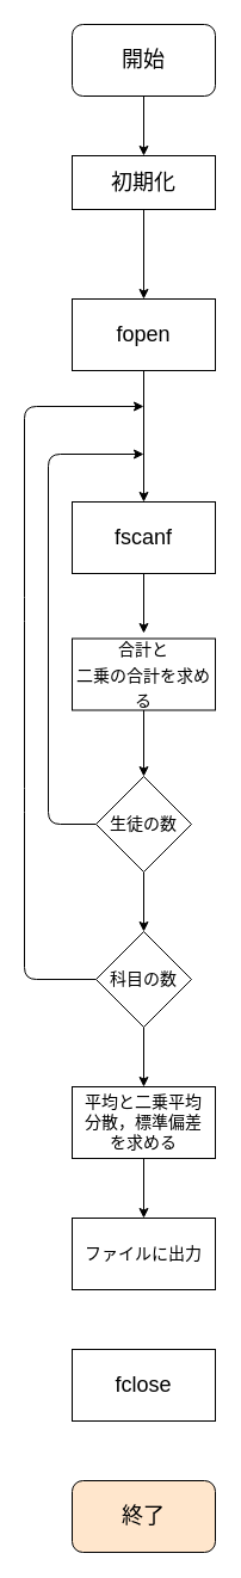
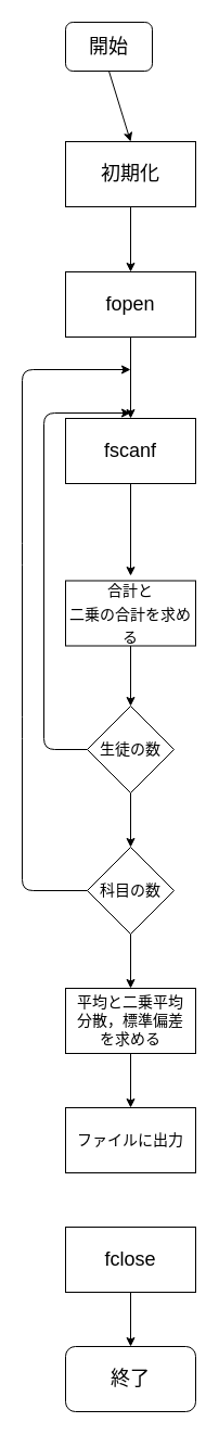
  <mxCell id="0" />
  <mxCell id="1" parent="0" />
  <mxCell id="2" style="edgeStyle=none;html=1;exitX=0.5;exitY=1;exitDx=0;exitDy=0;entryX=0.5;entryY=0;entryDx=0;entryDy=0;fontSize=14;" parent="1" source="3" target="5" edge="1"><mxGeometry relative="1" as="geometry" /></mxCell>
- <mxCell id="3" value="&lt;font style=&quot;font-size: 18px;&quot;&gt;開始&lt;/font&gt;" style="rounded=1;whiteSpace=wrap;html=1;" parent="1" vertex="1"><mxGeometry x="60" y="20" width="120" height="60" as="geometry" /></mxCell>
+ <mxCell id="3" value="&lt;font style=&quot;font-size: 18px;&quot;&gt;開始&lt;/font&gt;" style="rounded=1;whiteSpace=wrap;html=1;" parent="1" vertex="1"><mxGeometry x="60" y="20" width="80" height="45" as="geometry" /></mxCell>
  <mxCell id="4" style="edgeStyle=none;html=1;exitX=0.5;exitY=1;exitDx=0;exitDy=0;entryX=0.5;entryY=0;entryDx=0;entryDy=0;fontSize=14;" parent="1" source="5" target="7" edge="1"><mxGeometry relative="1" as="geometry" /></mxCell>
- <mxCell id="5" value="初期化" style="rounded=0;whiteSpace=wrap;html=1;fontSize=18;" parent="1" vertex="1"><mxGeometry x="60" y="130" width="120" height="45" as="geometry" /></mxCell>
+ <mxCell id="5" value="初期化" style="rounded=0;whiteSpace=wrap;html=1;fontSize=18;" parent="1" vertex="1"><mxGeometry x="60" y="130" width="120" height="60" as="geometry" /></mxCell>
  <mxCell id="6" style="edgeStyle=none;html=1;exitX=0.5;exitY=1;exitDx=0;exitDy=0;entryX=0.5;entryY=0;entryDx=0;entryDy=0;fontSize=14;" parent="1" source="7" target="9" edge="1"><mxGeometry relative="1" as="geometry" /></mxCell>
  <mxCell id="7" value="fopen" style="rounded=0;whiteSpace=wrap;html=1;fontSize=18;" parent="1" vertex="1"><mxGeometry x="60" y="250" width="120" height="60" as="geometry" /></mxCell>
  <mxCell id="8" style="edgeStyle=none;html=1;exitX=0.5;exitY=1;exitDx=0;exitDy=0;" parent="1" source="9" edge="1"><mxGeometry relative="1" as="geometry"><mxPoint x="120" y="530" as="targetPoint" /></mxGeometry></mxCell>
- <mxCell id="9" value="fscanf" style="rounded=0;whiteSpace=wrap;html=1;fontSize=18;" parent="1" vertex="1"><mxGeometry x="60" y="420" width="120" height="60" as="geometry" /></mxCell>
+ <mxCell id="9" value="fscanf" style="rounded=0;whiteSpace=wrap;html=1;fontSize=18;" parent="1" vertex="1"><mxGeometry x="60" y="385" width="120" height="60" as="geometry" /></mxCell>
  <mxCell id="10" style="edgeStyle=none;html=1;exitX=0.5;exitY=1;exitDx=0;exitDy=0;entryX=0.5;entryY=0;entryDx=0;entryDy=0;fontSize=14;" parent="1" source="12" edge="1"><mxGeometry relative="1" as="geometry"><mxPoint x="120" y="910" as="targetPoint" /></mxGeometry></mxCell>
  <mxCell id="11" style="edgeStyle=none;html=1;exitX=0;exitY=0.5;exitDx=0;exitDy=0;fontSize=14;" parent="1" source="12" edge="1"><mxGeometry relative="1" as="geometry"><Array as="points"><mxPoint x="20" y="820" /><mxPoint x="20" y="670" /><mxPoint x="20" y="510" /><mxPoint x="20" y="340" /></Array><mxPoint x="120" y="340" as="targetPoint" /></mxGeometry></mxCell>
  <mxCell id="12" value="科目の数" style="rhombus;whiteSpace=wrap;html=1;fontSize=14;" parent="1" vertex="1"><mxGeometry x="80" y="780" width="80" height="80" as="geometry" /></mxCell>
  <mxCell id="13" style="edgeStyle=none;html=1;exitX=0.5;exitY=1;exitDx=0;exitDy=0;entryX=0.5;entryY=0;entryDx=0;entryDy=0;" parent="1" source="14" target="17" edge="1"><mxGeometry relative="1" as="geometry" /></mxCell>
  <mxCell id="14" value="&lt;font style=&quot;font-size: 14px;&quot;&gt;合計と&lt;br&gt;二乗の合計を求める&lt;/font&gt;" style="rounded=0;whiteSpace=wrap;html=1;fontSize=18;" parent="1" vertex="1"><mxGeometry x="60" y="534.5" width="120" height="60" as="geometry" /></mxCell>
  <mxCell id="15" style="edgeStyle=none;html=1;exitX=0.5;exitY=1;exitDx=0;exitDy=0;entryX=0.5;entryY=0;entryDx=0;entryDy=0;fontSize=14;" parent="1" source="17" edge="1"><mxGeometry relative="1" as="geometry"><mxPoint x="120" y="780" as="targetPoint" /></mxGeometry></mxCell>
  <mxCell id="16" style="edgeStyle=none;html=1;exitX=0;exitY=0.5;exitDx=0;exitDy=0;" parent="1" source="17" edge="1"><mxGeometry relative="1" as="geometry"><mxPoint x="120" y="380" as="targetPoint" /><Array as="points"><mxPoint x="40" y="690" /><mxPoint x="40" y="380" /></Array></mxGeometry></mxCell>
  <mxCell id="17" value="生徒の数" style="rhombus;whiteSpace=wrap;html=1;fontSize=14;" parent="1" vertex="1"><mxGeometry x="80" y="650" width="80" height="80" as="geometry" /></mxCell>
  <mxCell id="18" style="edgeStyle=none;html=1;exitX=0.5;exitY=1;exitDx=0;exitDy=0;entryX=0.5;entryY=0;entryDx=0;entryDy=0;fontSize=14;" edge="1" parent="1" source="19"><mxGeometry relative="1" as="geometry"><mxPoint x="120" y="1020" as="targetPoint" /></mxGeometry></mxCell>
  <mxCell id="19" value="平均と二乗平均&lt;br&gt;分散，標準偏差&lt;br&gt;を求める" style="rounded=0;whiteSpace=wrap;html=1;fontSize=14;" vertex="1" parent="1"><mxGeometry x="60" y="910" width="120" height="60" as="geometry" /></mxCell>
  <mxCell id="20" value="ファイルに出力" style="rounded=0;whiteSpace=wrap;html=1;fontSize=14;" vertex="1" parent="1"><mxGeometry x="60" y="1020" width="120" height="60" as="geometry" /></mxCell>
+ <mxCell id="21" style="edgeStyle=none;html=1;exitX=0.5;exitY=1;exitDx=0;exitDy=0;entryX=0.5;entryY=0;entryDx=0;entryDy=0;fontSize=18;" edge="1" parent="1" source="22" target="23"><mxGeometry relative="1" as="geometry" /></mxCell>
  <mxCell id="22" value="fclose" style="rounded=0;whiteSpace=wrap;html=1;fontSize=18;" vertex="1" parent="1"><mxGeometry x="60" y="1130" width="120" height="60" as="geometry" /></mxCell>
- <mxCell id="23" value="&lt;font style=&quot;font-size: 18px;&quot;&gt;終了&lt;/font&gt;" style="rounded=1;whiteSpace=wrap;html=1;fillColor=#ffe6cc;" vertex="1" parent="1"><mxGeometry x="60" y="1240" width="120" height="60" as="geometry" /></mxCell>
+ <mxCell id="23" value="&lt;font style=&quot;font-size: 18px;&quot;&gt;終了&lt;/font&gt;" style="rounded=1;whiteSpace=wrap;html=1;" vertex="1" parent="1"><mxGeometry x="60" y="1240" width="120" height="60" as="geometry" /></mxCell>
